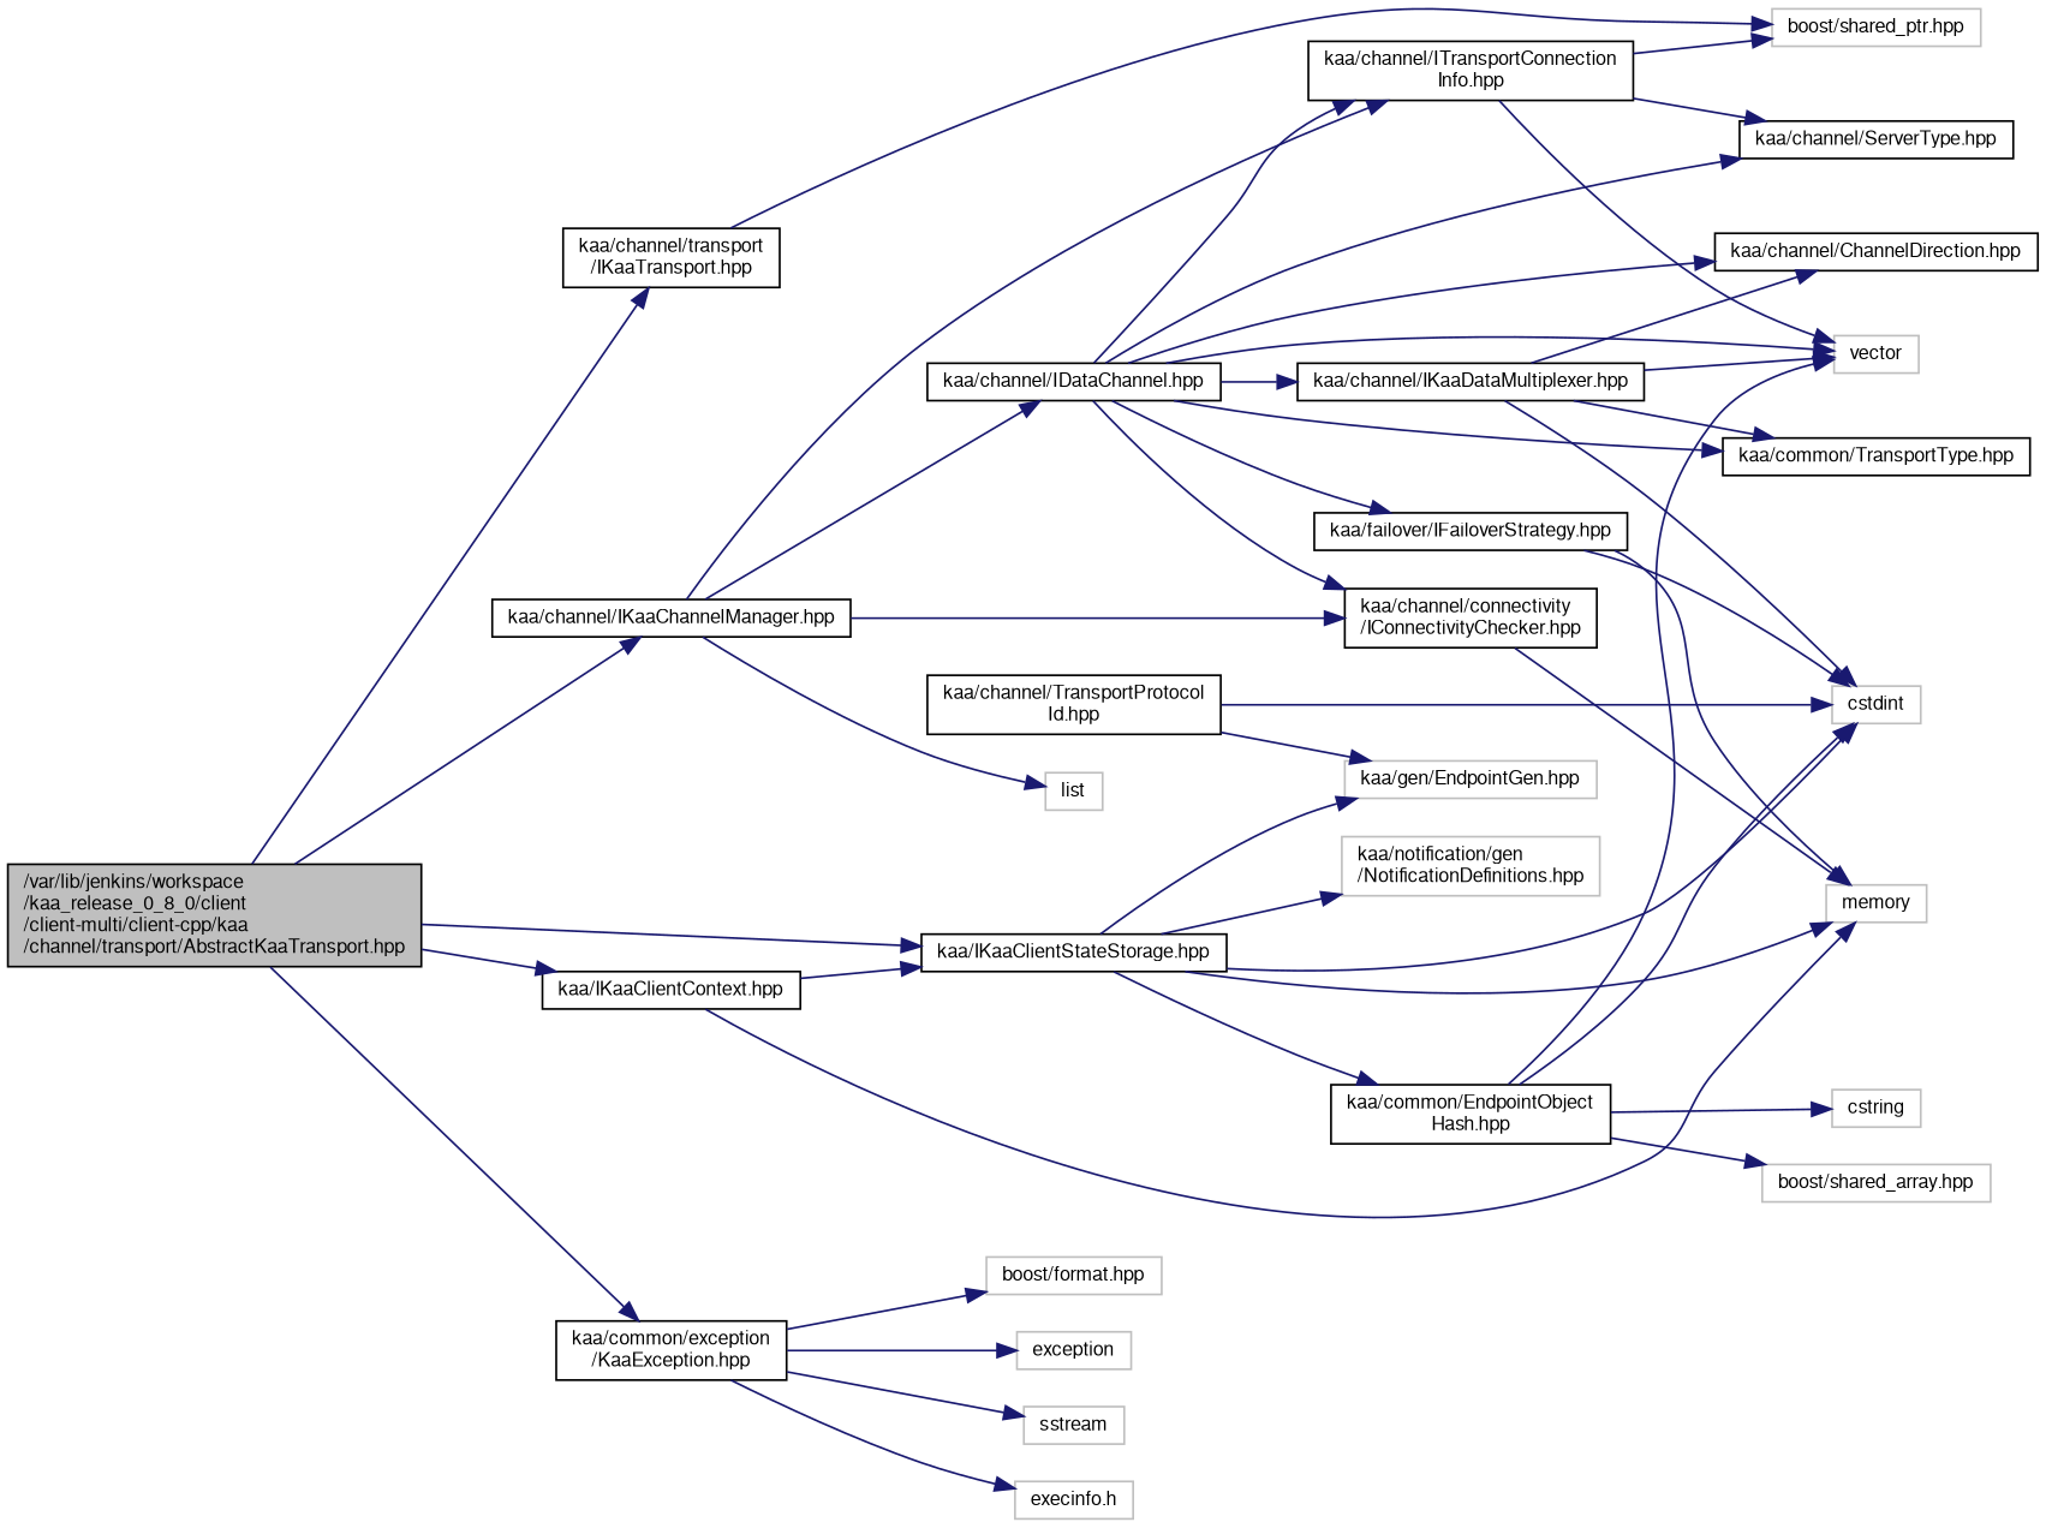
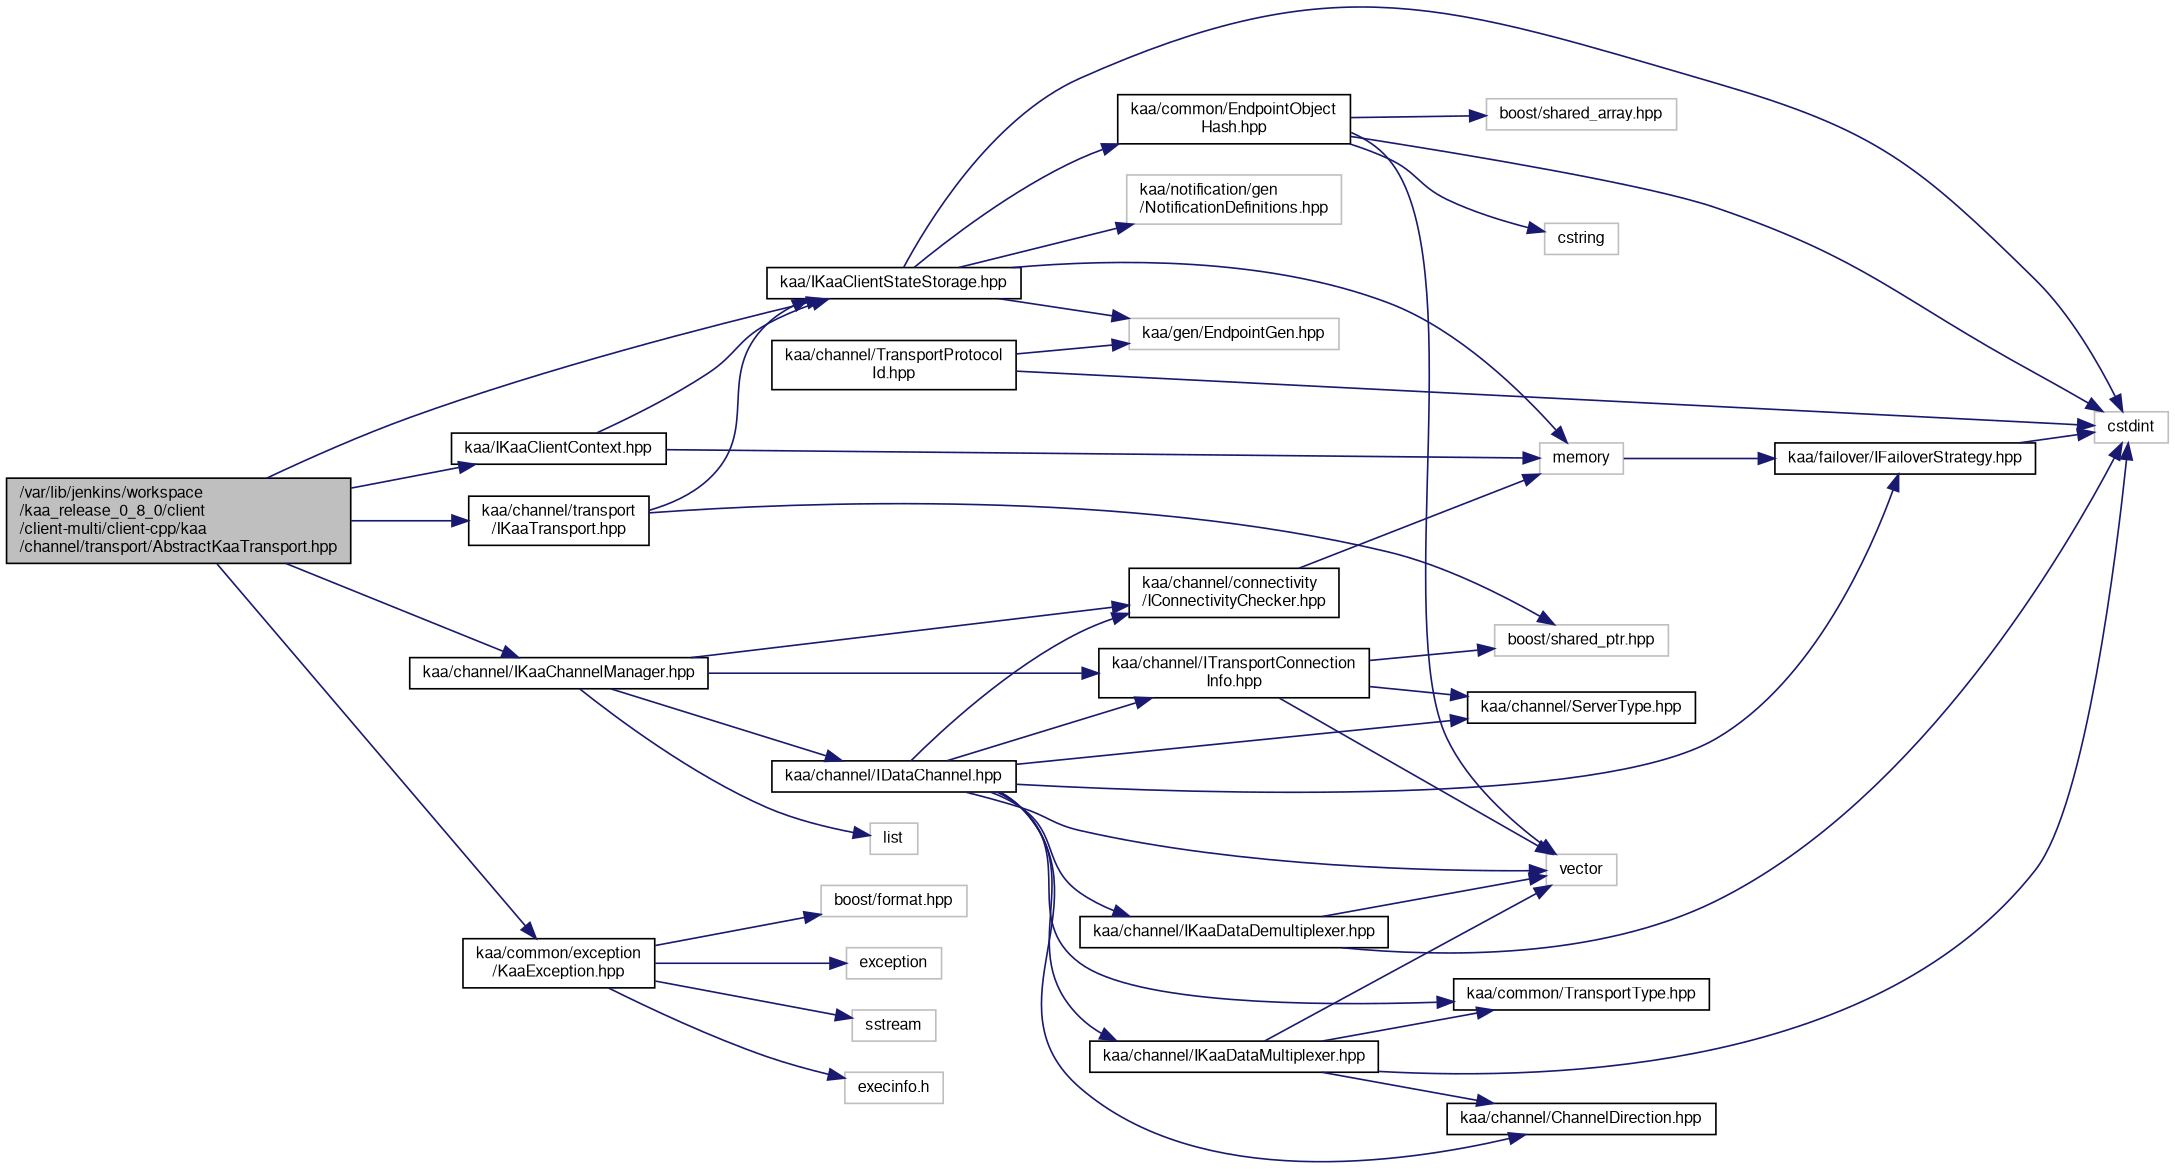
  digraph {
    rankdir=LR
    node [color=black fontname=FreeSans fontsize=10 shape=record]
    edge [color=midnightblue fontname=FreeSans fontsize=10 labelfontname=FreeSans labelfontsize=10 style=solid]
    n1 [fillcolor=grey75 fontcolor=black height=0.2 label="/var/lib/jenkins/workspace\l/kaa_release_0_8_0/client\l/client-multi/client-cpp/kaa\l/channel/transport/AbstractKaaTransport.hpp" style=filled width=0.4]
    n2 [height=0.2 label="kaa/channel/transport\l/IKaaTransport.hpp" width=0.4]
    n3 [height=0.2 label="kaa/IKaaClientStateStorage.hpp" width=0.4]
    n4 [height=0.2 label="kaa/channel/IKaaChannelManager.hpp" width=0.4]
    n5 [height=0.2 label="kaa/common/exception\l/KaaException.hpp" width=0.4]
    n6 [height=0.2 label="kaa/IKaaClientContext.hpp" width=0.4]
    n7 [color=grey75 height=0.2 label="boost/shared_ptr.hpp" width=0.4]
    n8 [color=grey75 height=0.2 label=cstdint width=0.4]
    n9 [color=grey75 height=0.2 label=memory width=0.4]
    n10 [color=grey75 height=0.2 label="kaa/gen/EndpointGen.hpp" width=0.4]
    n11 [height=0.2 label="kaa/common/EndpointObject\lHash.hpp" width=0.4]
    n12 [color=grey75 height=0.2 label="kaa/notification/gen\l/NotificationDefinitions.hpp" width=0.4]
    n13 [color=grey75 height=0.2 label=list width=0.4]
    n14 [height=0.2 label="kaa/channel/IDataChannel.hpp" width=0.4]
    n15 [height=0.2 label="kaa/channel/ITransportConnection\lInfo.hpp" width=0.4]
    n16 [height=0.2 label="kaa/channel/connectivity\l/IConnectivityChecker.hpp" width=0.4]
    n17 [color=grey75 height=0.2 label="boost/format.hpp" width=0.4]
    n18 [color=grey75 height=0.2 label=exception width=0.4]
    n19 [color=grey75 height=0.2 label=sstream width=0.4]
    n20 [color=grey75 height=0.2 label="execinfo.h" width=0.4]
    n21 [color=grey75 height=0.2 label=cstring width=0.4]
    n22 [color=grey75 height=0.2 label=vector width=0.4]
    n23 [color=grey75 height=0.2 label="boost/shared_array.hpp" width=0.4]
    n24 [height=0.2 label="kaa/failover/IFailoverStrategy.hpp" width=0.4]
    n25 [height=0.2 label="kaa/channel/ServerType.hpp" width=0.4]
    n26 [height=0.2 label="kaa/common/TransportType.hpp" width=0.4]
    n27 [height=0.2 label="kaa/channel/ChannelDirection.hpp" width=0.4]
    n28 [height=0.2 label="kaa/channel/IKaaDataMultiplexer.hpp" width=0.4]
+   n29 [height=0.2 label="kaa/channel/IKaaDataDemultiplexer.hpp" width=0.4]
    n30 [height=0.2 label="kaa/channel/TransportProtocol\lId.hpp" width=0.4]
    n1 -> n2
    n1 -> n3
    n1 -> n4
    n1 -> n5
    n1 -> n6
+   n2 -> n3
    n2 -> n7
    n3 -> n8
    n3 -> n9
    n3 -> n10
    n3 -> n11
    n3 -> n12
    n4 -> n13
    n4 -> n14
    n4 -> n15
    n4 -> n16
    n5 -> n17
    n5 -> n18
    n5 -> n19
    n5 -> n20
    n6 -> n3
    n6 -> n9
    n11 -> n8
    n11 -> n21
    n11 -> n22
    n11 -> n23
    n14 -> n15
    n14 -> n16
    n14 -> n22
    n14 -> n24
    n14 -> n25
    n14 -> n26
    n14 -> n27
    n14 -> n28
+   n14 -> n29
    n15 -> n7
    n15 -> n22
    n15 -> n25
    n16 -> n9
    n24 -> n8
-   n24 -> n9
+   n9 -> n24
    n28 -> n8
    n28 -> n22
    n28 -> n26
    n28 -> n27
+   n29 -> n8
+   n29 -> n22
    n30 -> n8
    n30 -> n10
  }
